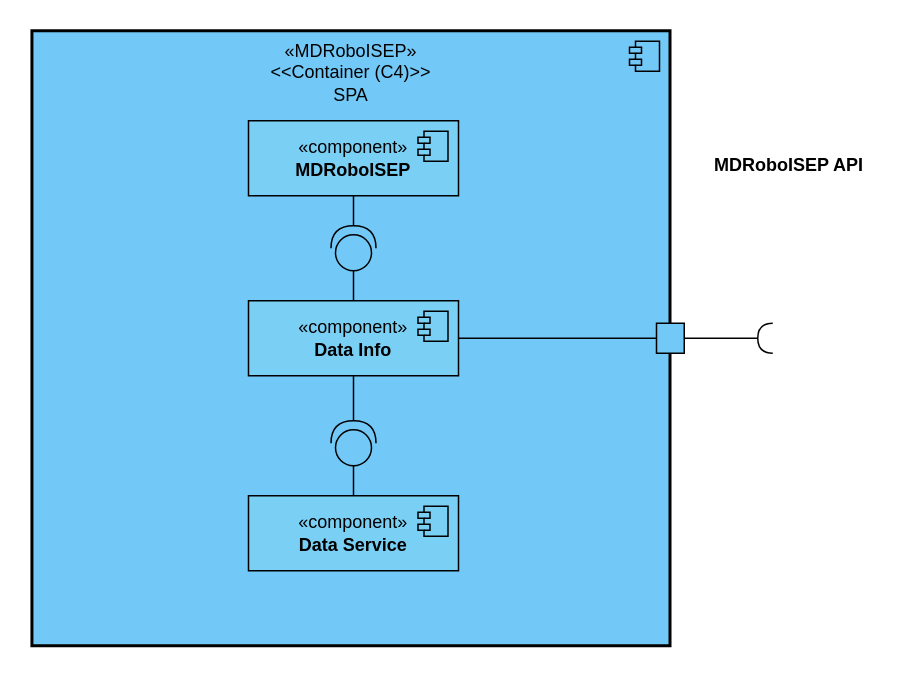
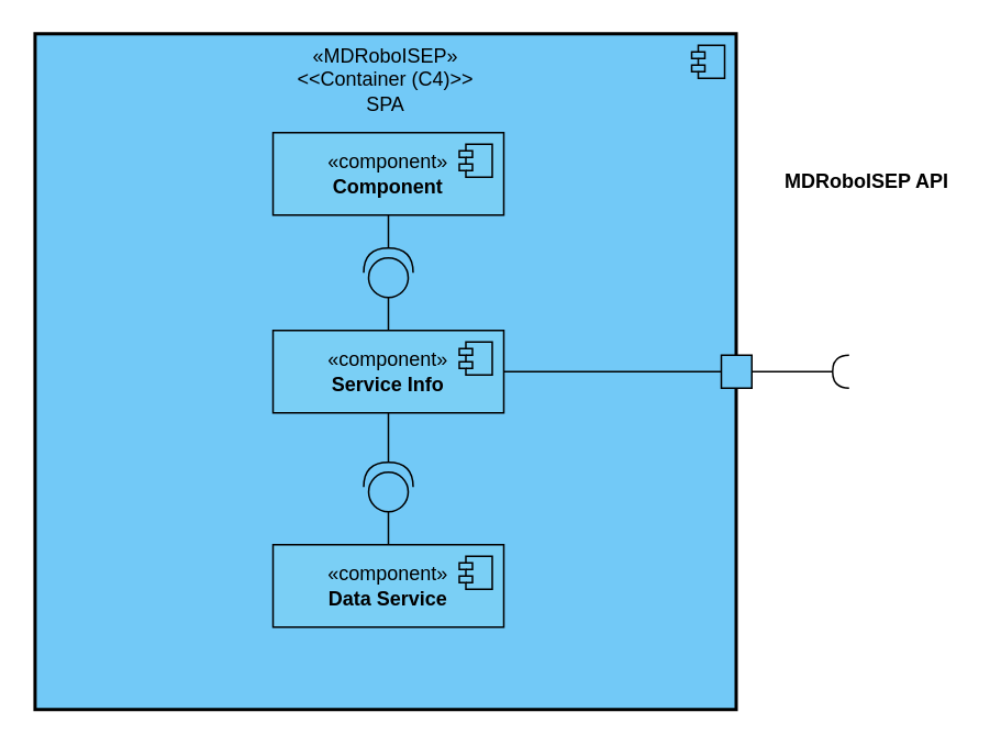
  <mxCell id="0" />
  <mxCell id="1" parent="0" />
  <mxCell id="2" value="«MDRoboISEP»&lt;br&gt;&amp;lt;&amp;lt;Container (C4)&amp;gt;&amp;gt;&lt;br&gt;SPA" style="html=1;dropTarget=0;whiteSpace=wrap;verticalAlign=top;fillColor=#72C9F7;strokeColor=#000000;strokeWidth=2;" parent="1" vertex="1"><mxGeometry x="20.62" y="20" width="425.38" height="410" as="geometry" /></mxCell>
  <mxCell id="3" value="" style="shape=module;jettyWidth=8;jettyHeight=4;fillColor=#72c9f7;" parent="2" vertex="1"><mxGeometry x="1" width="20" height="20" relative="1" as="geometry"><mxPoint x="-27" y="7" as="offset" /></mxGeometry></mxCell>
- <mxCell id="4" value="«component»&lt;br&gt;&lt;b&gt;MDRoboISEP&lt;/b&gt;" style="html=1;dropTarget=0;whiteSpace=wrap;fillColor=#7ACFF5;" parent="1" vertex="1"><mxGeometry x="165" y="80" width="140" height="50" as="geometry" /></mxCell>
+ <mxCell id="4" value="«component»&lt;br&gt;&lt;b&gt;Component&lt;/b&gt;" style="html=1;dropTarget=0;whiteSpace=wrap;fillColor=#7ACFF5;" parent="1" vertex="1"><mxGeometry x="165" y="80" width="140" height="50" as="geometry" /></mxCell>
  <mxCell id="5" value="" style="shape=module;jettyWidth=8;jettyHeight=4;fillColor=#7ACFF5;" parent="4" vertex="1"><mxGeometry x="1" width="20" height="20" relative="1" as="geometry"><mxPoint x="-27" y="7" as="offset" /></mxGeometry></mxCell>
  <mxCell id="6" value="«component»&lt;br&gt;&lt;b&gt;Data Service&lt;/b&gt;" style="html=1;dropTarget=0;whiteSpace=wrap;fillColor=#7ACFF5;" parent="1" vertex="1"><mxGeometry x="165" y="330" width="140" height="50" as="geometry" /></mxCell>
  <mxCell id="7" value="" style="shape=module;jettyWidth=8;jettyHeight=4;fillColor=#7ACFF5;" parent="6" vertex="1"><mxGeometry x="1" width="20" height="20" relative="1" as="geometry"><mxPoint x="-27" y="7" as="offset" /></mxGeometry></mxCell>
  <mxCell id="8" value="" style="html=1;rounded=0;fillColor=#72C9F7;" parent="1" vertex="1"><mxGeometry x="437" y="215" width="18.5" height="20" as="geometry" /></mxCell>
  <mxCell id="9" value="" style="endArrow=none;html=1;rounded=0;align=center;verticalAlign=top;endFill=0;labelBackgroundColor=none;endSize=2;entryX=1;entryY=0.5;entryDx=0;entryDy=0;entryPerimeter=0;" parent="1" source="8" target="10" edge="1"><mxGeometry relative="1" as="geometry"><mxPoint x="730.25" y="-32" as="targetPoint" /></mxGeometry></mxCell>
  <mxCell id="10" value="" style="shape=requiredInterface;html=1;verticalLabelPosition=bottom;sketch=0;rotation=-180;" parent="1" vertex="1"><mxGeometry x="504.5" y="215" width="10" height="20" as="geometry" /></mxCell>
  <mxCell id="11" value="MDRoboISEP API" style="text;html=1;align=center;verticalAlign=middle;resizable=0;points=[];autosize=1;strokeColor=none;fillColor=none;fontStyle=1" parent="1" vertex="1"><mxGeometry x="464.5" y="95" width="120" height="30" as="geometry" /></mxCell>
- <mxCell id="12" value="«component»&lt;br&gt;&lt;b&gt;Data Info&lt;/b&gt;" style="html=1;dropTarget=0;whiteSpace=wrap;fillColor=#7ACFF5;" parent="1" vertex="1"><mxGeometry x="165" y="200" width="140" height="50" as="geometry" /></mxCell>
+ <mxCell id="12" value="«component»&lt;br&gt;&lt;b&gt;Service Info&lt;/b&gt;" style="html=1;dropTarget=0;whiteSpace=wrap;fillColor=#7ACFF5;" parent="1" vertex="1"><mxGeometry x="165" y="200" width="140" height="50" as="geometry" /></mxCell>
  <mxCell id="13" value="" style="shape=module;jettyWidth=8;jettyHeight=4;fillColor=#7ACFF5;" parent="12" vertex="1"><mxGeometry x="1" width="20" height="20" relative="1" as="geometry"><mxPoint x="-27" y="7" as="offset" /></mxGeometry></mxCell>
  <mxCell id="14" value="" style="shape=providedRequiredInterface;html=1;verticalLabelPosition=bottom;sketch=0;rotation=-90;fillColor=#72c9f7;" parent="1" vertex="1"><mxGeometry x="220" y="280" width="30" height="30" as="geometry" /></mxCell>
  <mxCell id="15" value="" style="endArrow=none;html=1;rounded=0;exitX=0.5;exitY=0;exitDx=0;exitDy=0;entryX=0;entryY=0.5;entryDx=0;entryDy=0;entryPerimeter=0;" parent="1" source="6" target="14" edge="1"><mxGeometry width="50" height="50" relative="1" as="geometry"><mxPoint x="443.54" y="447.3" as="sourcePoint" /><mxPoint x="233" y="307" as="targetPoint" /></mxGeometry></mxCell>
  <mxCell id="16" value="" style="endArrow=none;html=1;rounded=0;exitX=1;exitY=0.5;exitDx=0;exitDy=0;exitPerimeter=0;entryX=0.5;entryY=1;entryDx=0;entryDy=0;" parent="1" source="14" target="12" edge="1"><mxGeometry width="50" height="50" relative="1" as="geometry"><mxPoint x="251" y="290" as="sourcePoint" /><mxPoint x="148" y="263" as="targetPoint" /></mxGeometry></mxCell>
  <mxCell id="17" value="" style="endArrow=none;html=1;rounded=0;exitX=1;exitY=0.5;exitDx=0;exitDy=0;entryX=0;entryY=0.5;entryDx=0;entryDy=0;" parent="1" source="12" target="8" edge="1"><mxGeometry width="50" height="50" relative="1" as="geometry"><mxPoint x="251" y="290" as="sourcePoint" /><mxPoint x="341" y="263" as="targetPoint" /></mxGeometry></mxCell>
  <mxCell id="18" value="" style="shape=providedRequiredInterface;html=1;verticalLabelPosition=bottom;sketch=0;rotation=-90;fillColor=#72c9f7;" parent="1" vertex="1"><mxGeometry x="220" y="150" width="30" height="30" as="geometry" /></mxCell>
  <mxCell id="19" value="" style="endArrow=none;html=1;rounded=0;exitX=1;exitY=0.5;exitDx=0;exitDy=0;exitPerimeter=0;entryX=0.5;entryY=1;entryDx=0;entryDy=0;" parent="1" source="18" target="4" edge="1"><mxGeometry width="50" height="50" relative="1" as="geometry"><mxPoint x="581" y="198.5" as="sourcePoint" /><mxPoint x="401" y="128.5" as="targetPoint" /></mxGeometry></mxCell>
  <mxCell id="20" value="" style="endArrow=none;html=1;rounded=0;exitX=0.5;exitY=0;exitDx=0;exitDy=0;entryX=0;entryY=0.5;entryDx=0;entryDy=0;entryPerimeter=0;" parent="1" source="12" target="18" edge="1"><mxGeometry width="50" height="50" relative="1" as="geometry"><mxPoint x="328" y="201.5" as="sourcePoint" /><mxPoint x="338" y="158.5" as="targetPoint" /></mxGeometry></mxCell>
